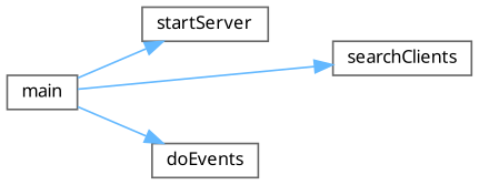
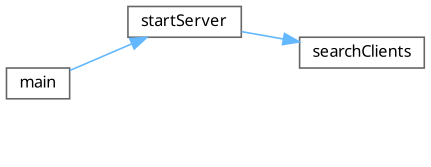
  digraph {
    fontname="Noto Sans"
    rankdir=RL
    node [color=grey40 fillcolor=white fontname="Noto Sans" fontsize=10 shape=box style=filled]
    edge [color=steelblue1 dir=back fontname="Noto Sans" fontsize=10 labelfontname=Helvetica labelfontsize=10 style=solid]
    n1 [height=0.2 label=searchClients width=0.4]
    n2 [height=0.2 label=startServer width=0.4]
    n3 [height=0.2 label=main width=0.4]
-   n4 [height=0.2 label=doEvents width=0.4]
-   n1 -> n3
+   n1 -> n2
    n2 -> n3
-   n4 -> n3
  }
